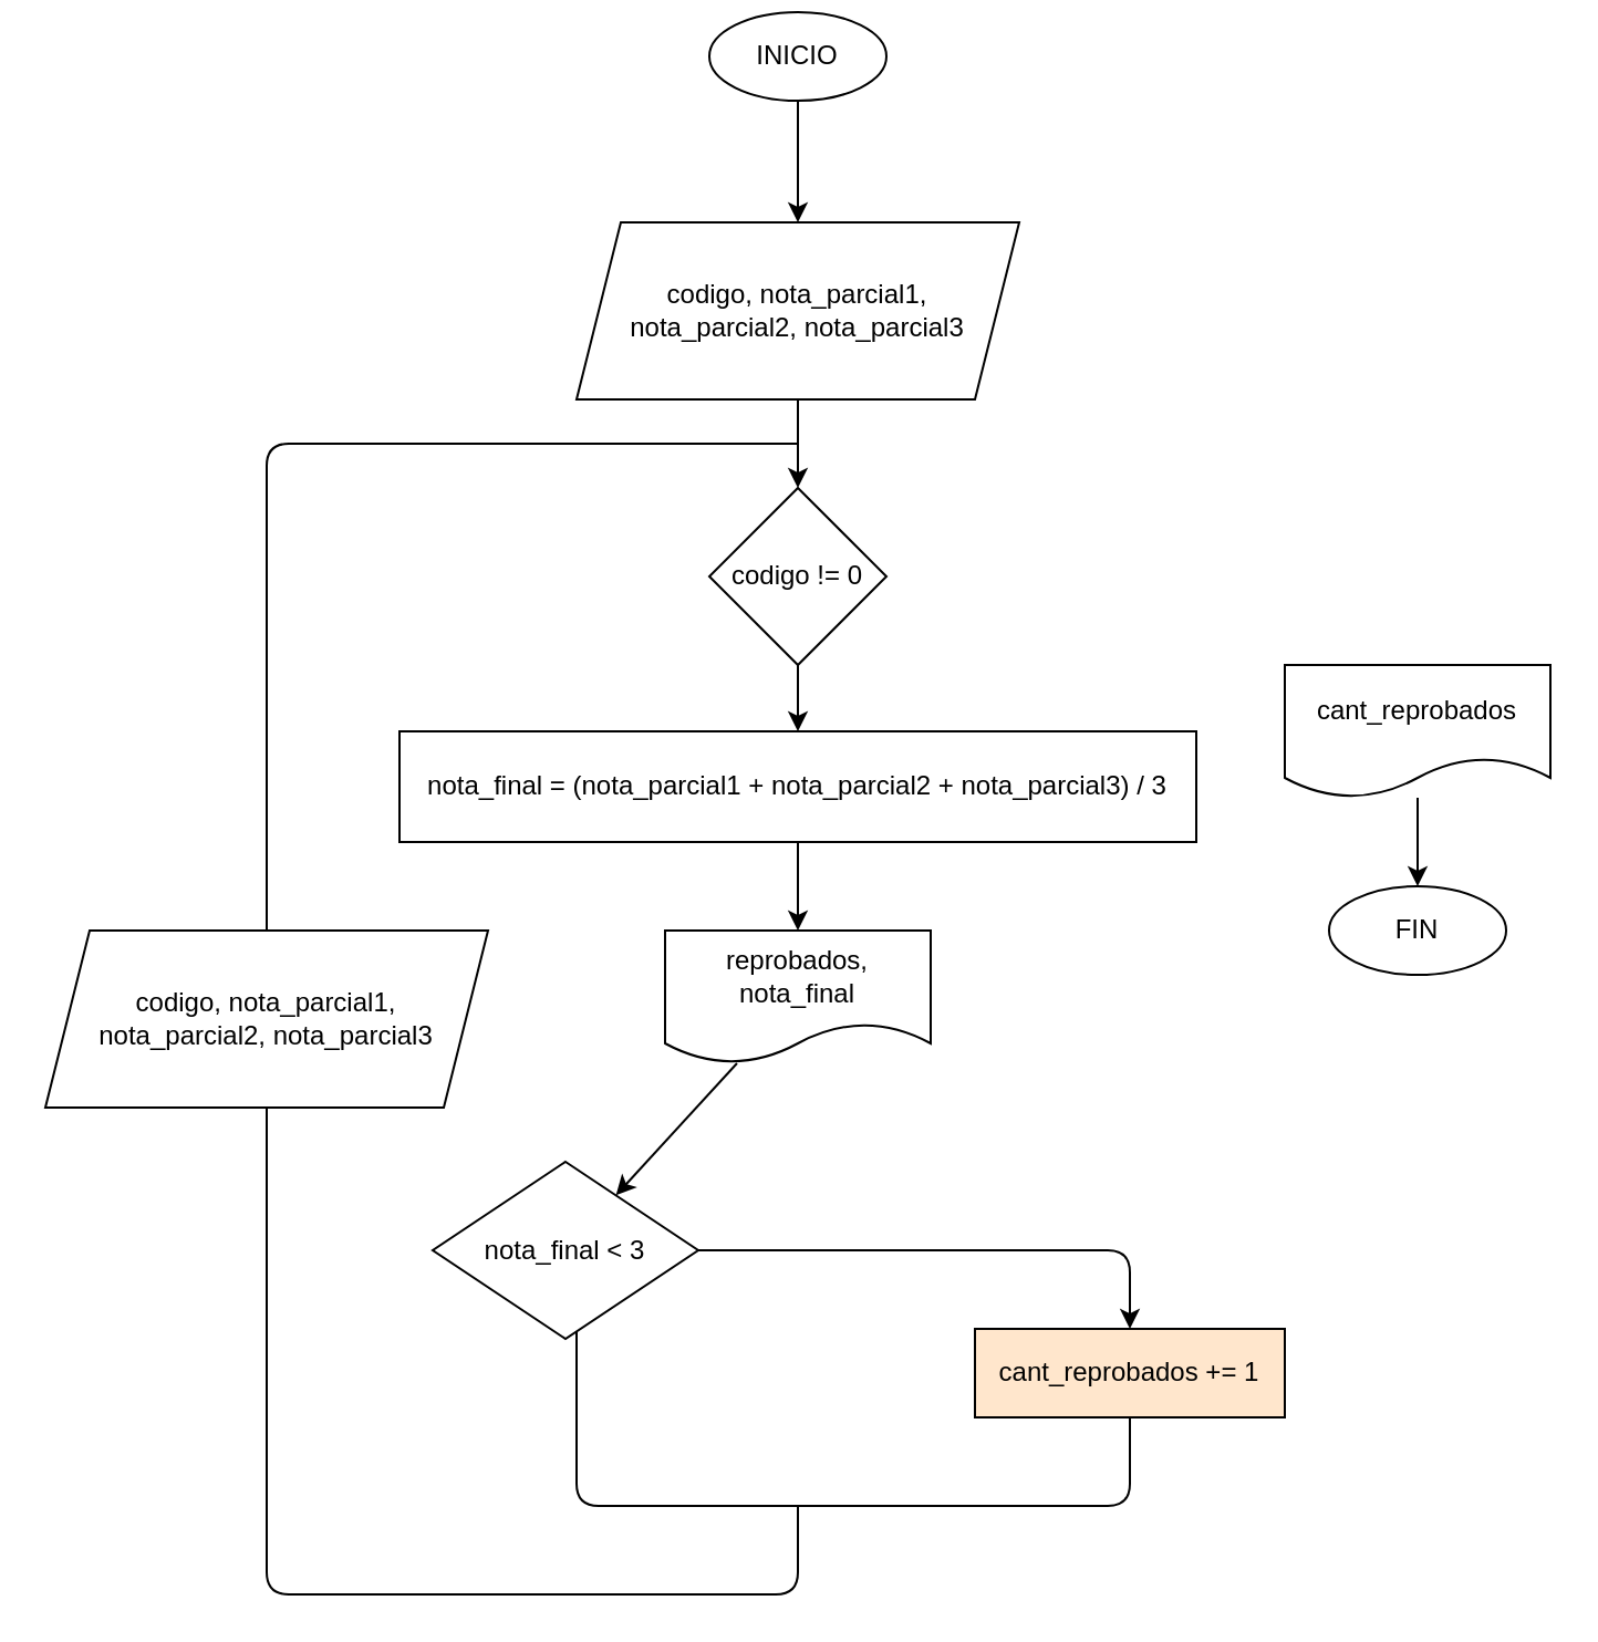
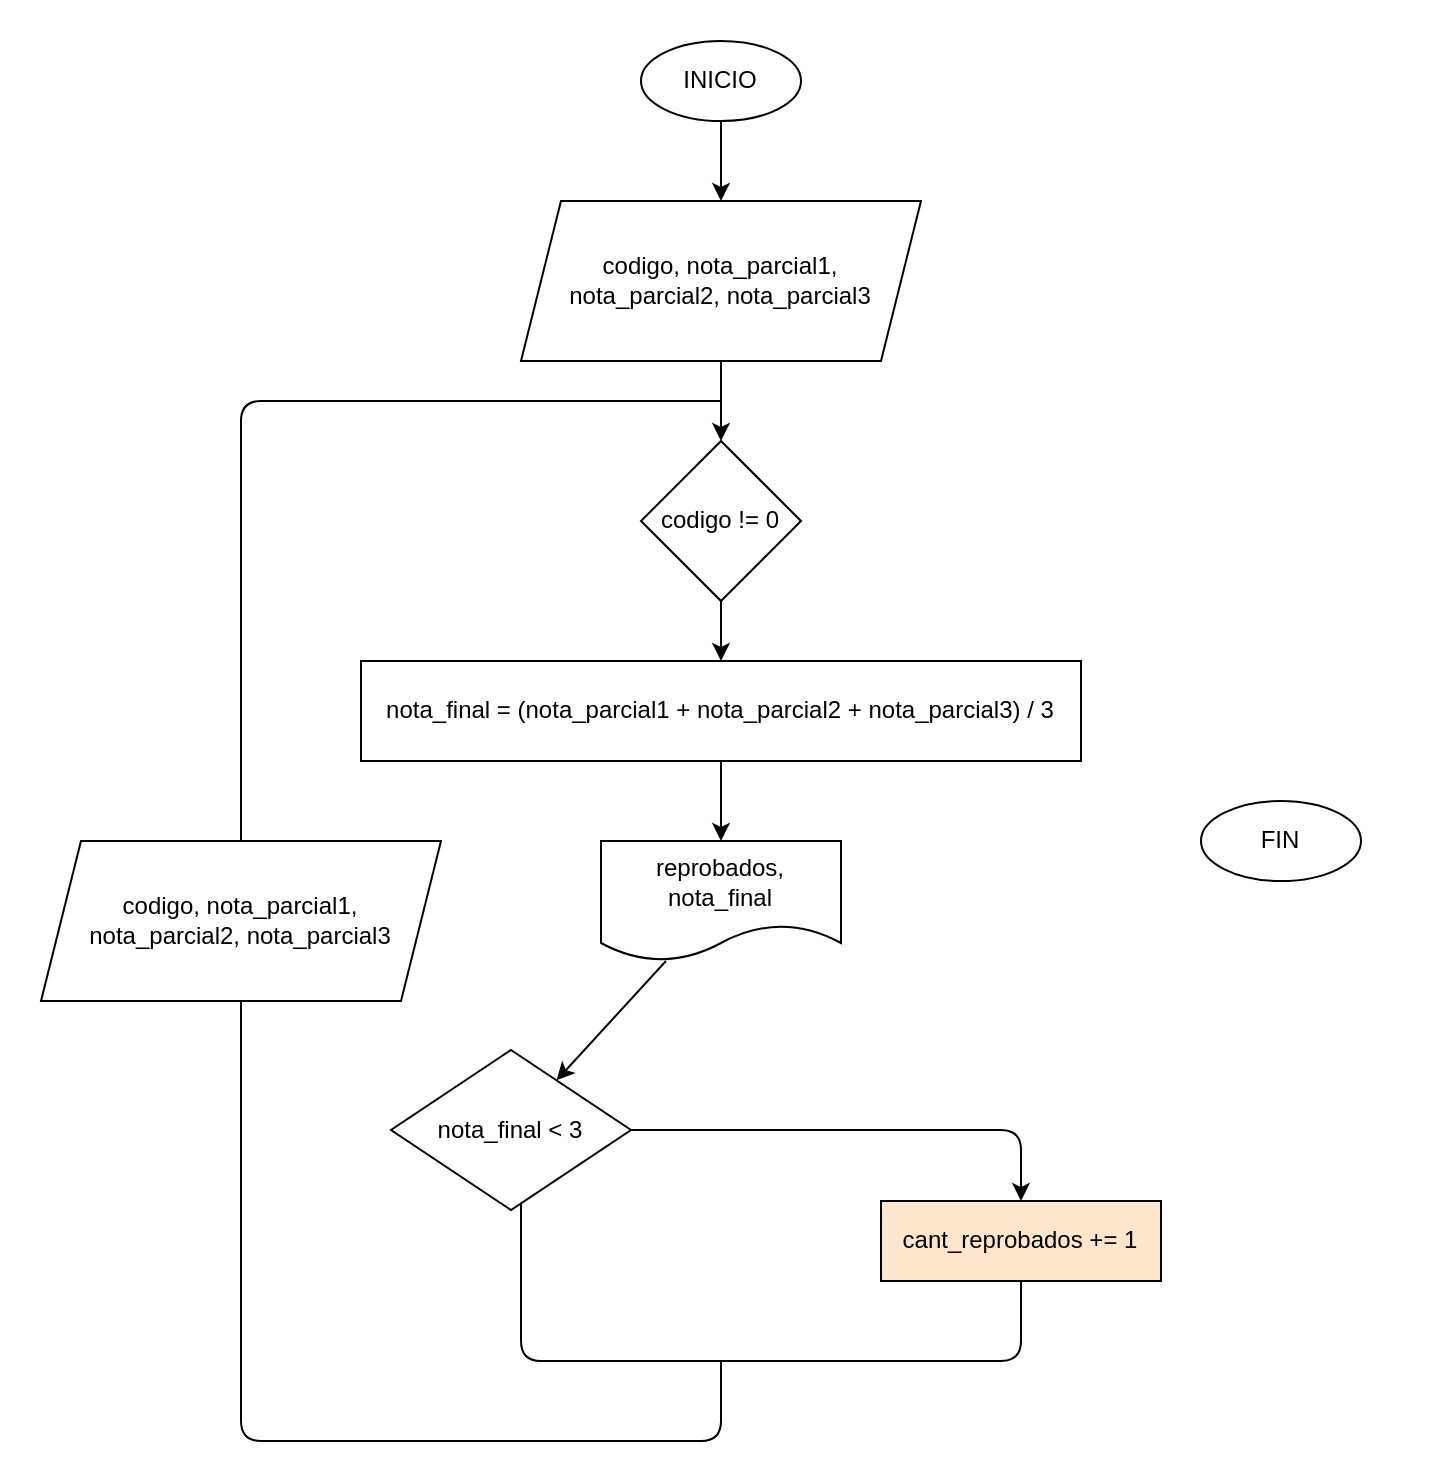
  <mxCell id="0" />
  <mxCell id="1" parent="0" />
  <mxCell id="2" value="" style="edgeStyle=none;html=1;" edge="1" parent="1" source="3" target="5"><mxGeometry relative="1" as="geometry" /></mxCell>
- <mxCell id="3" value="INICIO" style="ellipse;whiteSpace=wrap;html=1;" vertex="1" parent="1"><mxGeometry x="320" y="5" width="80" height="40" as="geometry" /></mxCell>
+ <mxCell id="3" value="INICIO" style="ellipse;whiteSpace=wrap;html=1;" vertex="1" parent="1"><mxGeometry x="320" y="20" width="80" height="40" as="geometry" /></mxCell>
  <mxCell id="4" value="" style="edgeStyle=none;html=1;" edge="1" parent="1" source="5" target="7"><mxGeometry relative="1" as="geometry" /></mxCell>
  <mxCell id="5" value="codigo, nota_parcial1,&lt;br&gt;nota_parcial2, nota_parcial3" style="shape=parallelogram;perimeter=parallelogramPerimeter;whiteSpace=wrap;html=1;fixedSize=1;" vertex="1" parent="1"><mxGeometry x="260" y="100" width="200" height="80" as="geometry" /></mxCell>
  <mxCell id="6" value="" style="edgeStyle=none;html=1;" edge="1" parent="1" source="7" target="9"><mxGeometry relative="1" as="geometry" /></mxCell>
  <mxCell id="7" value="codigo != 0" style="rhombus;whiteSpace=wrap;html=1;" vertex="1" parent="1"><mxGeometry x="320" y="220" width="80" height="80" as="geometry" /></mxCell>
  <mxCell id="8" value="" style="edgeStyle=none;html=1;" edge="1" parent="1" source="9" target="11"><mxGeometry relative="1" as="geometry" /></mxCell>
  <mxCell id="9" value="nota_final = (nota_parcial1 + nota_parcial2 + nota_parcial3) / 3" style="whiteSpace=wrap;html=1;" vertex="1" parent="1"><mxGeometry x="180" y="330" width="360" height="50" as="geometry" /></mxCell>
  <mxCell id="10" value="" style="edgeStyle=none;html=1;" edge="1" parent="1" source="11" target="14"><mxGeometry relative="1" as="geometry" /></mxCell>
  <mxCell id="11" value="reprobados, nota_final" style="shape=document;whiteSpace=wrap;html=1;boundedLbl=1;" vertex="1" parent="1"><mxGeometry x="300" y="420" width="120" height="60" as="geometry" /></mxCell>
  <mxCell id="12" value="" style="edgeStyle=orthogonalEdgeStyle;html=1;entryX=0.5;entryY=0;entryDx=0;entryDy=0;" edge="1" parent="1" source="14" target="15"><mxGeometry relative="1" as="geometry" /></mxCell>
  <mxCell id="13" style="edgeStyle=orthogonalEdgeStyle;html=1;exitX=0;exitY=0.5;exitDx=0;exitDy=0;entryX=0.5;entryY=1;entryDx=0;entryDy=0;endArrow=none;endFill=0;" edge="1" parent="1" source="14" target="15"><mxGeometry relative="1" as="geometry"><mxPoint x="350" y="730" as="targetPoint" /><Array as="points"><mxPoint x="260" y="565" /><mxPoint x="260" y="680" /><mxPoint x="510" y="680" /></Array></mxGeometry></mxCell>
  <mxCell id="14" value="nota_final &amp;lt; 3" style="rhombus;whiteSpace=wrap;html=1;" vertex="1" parent="1"><mxGeometry x="195" y="524.5" width="120" height="80" as="geometry" /></mxCell>
  <mxCell id="15" value="cant_reprobados += 1" style="whiteSpace=wrap;html=1;fillColor=#ffe6cc;" vertex="1" parent="1"><mxGeometry x="440" y="600" width="140" height="40" as="geometry" /></mxCell>
  <mxCell id="16" value="" style="endArrow=none;html=1;exitX=0.5;exitY=1;exitDx=0;exitDy=0;" edge="1" parent="1" source="18"><mxGeometry width="50" height="50" relative="1" as="geometry"><mxPoint x="180" y="720" as="sourcePoint" /><mxPoint x="360" y="680" as="targetPoint" /><Array as="points"><mxPoint x="120" y="720" /><mxPoint x="360" y="720" /></Array></mxGeometry></mxCell>
  <mxCell id="17" style="edgeStyle=orthogonalEdgeStyle;html=1;exitX=0.5;exitY=0;exitDx=0;exitDy=0;endArrow=none;endFill=0;" edge="1" parent="1" source="18"><mxGeometry relative="1" as="geometry"><mxPoint x="360" y="200" as="targetPoint" /><Array as="points"><mxPoint x="120" y="200" /></Array></mxGeometry></mxCell>
  <mxCell id="18" value="codigo, nota_parcial1,&lt;br&gt;nota_parcial2, nota_parcial3" style="shape=parallelogram;perimeter=parallelogramPerimeter;whiteSpace=wrap;html=1;fixedSize=1;" vertex="1" parent="1"><mxGeometry x="20" y="420" width="200" height="80" as="geometry" /></mxCell>
- <mxCell id="19" value="" style="edgeStyle=orthogonalEdgeStyle;html=1;endArrow=classic;endFill=1;" edge="1" parent="1" source="20" target="21"><mxGeometry relative="1" as="geometry" /></mxCell>
- <mxCell id="20" value="cant_reprobados" style="shape=document;whiteSpace=wrap;html=1;boundedLbl=1;" vertex="1" parent="1"><mxGeometry x="580" y="300" width="120" height="60" as="geometry" /></mxCell>
  <mxCell id="21" value="FIN" style="ellipse;whiteSpace=wrap;html=1;" vertex="1" parent="1"><mxGeometry x="600" y="400" width="80" height="40" as="geometry" /></mxCell>
